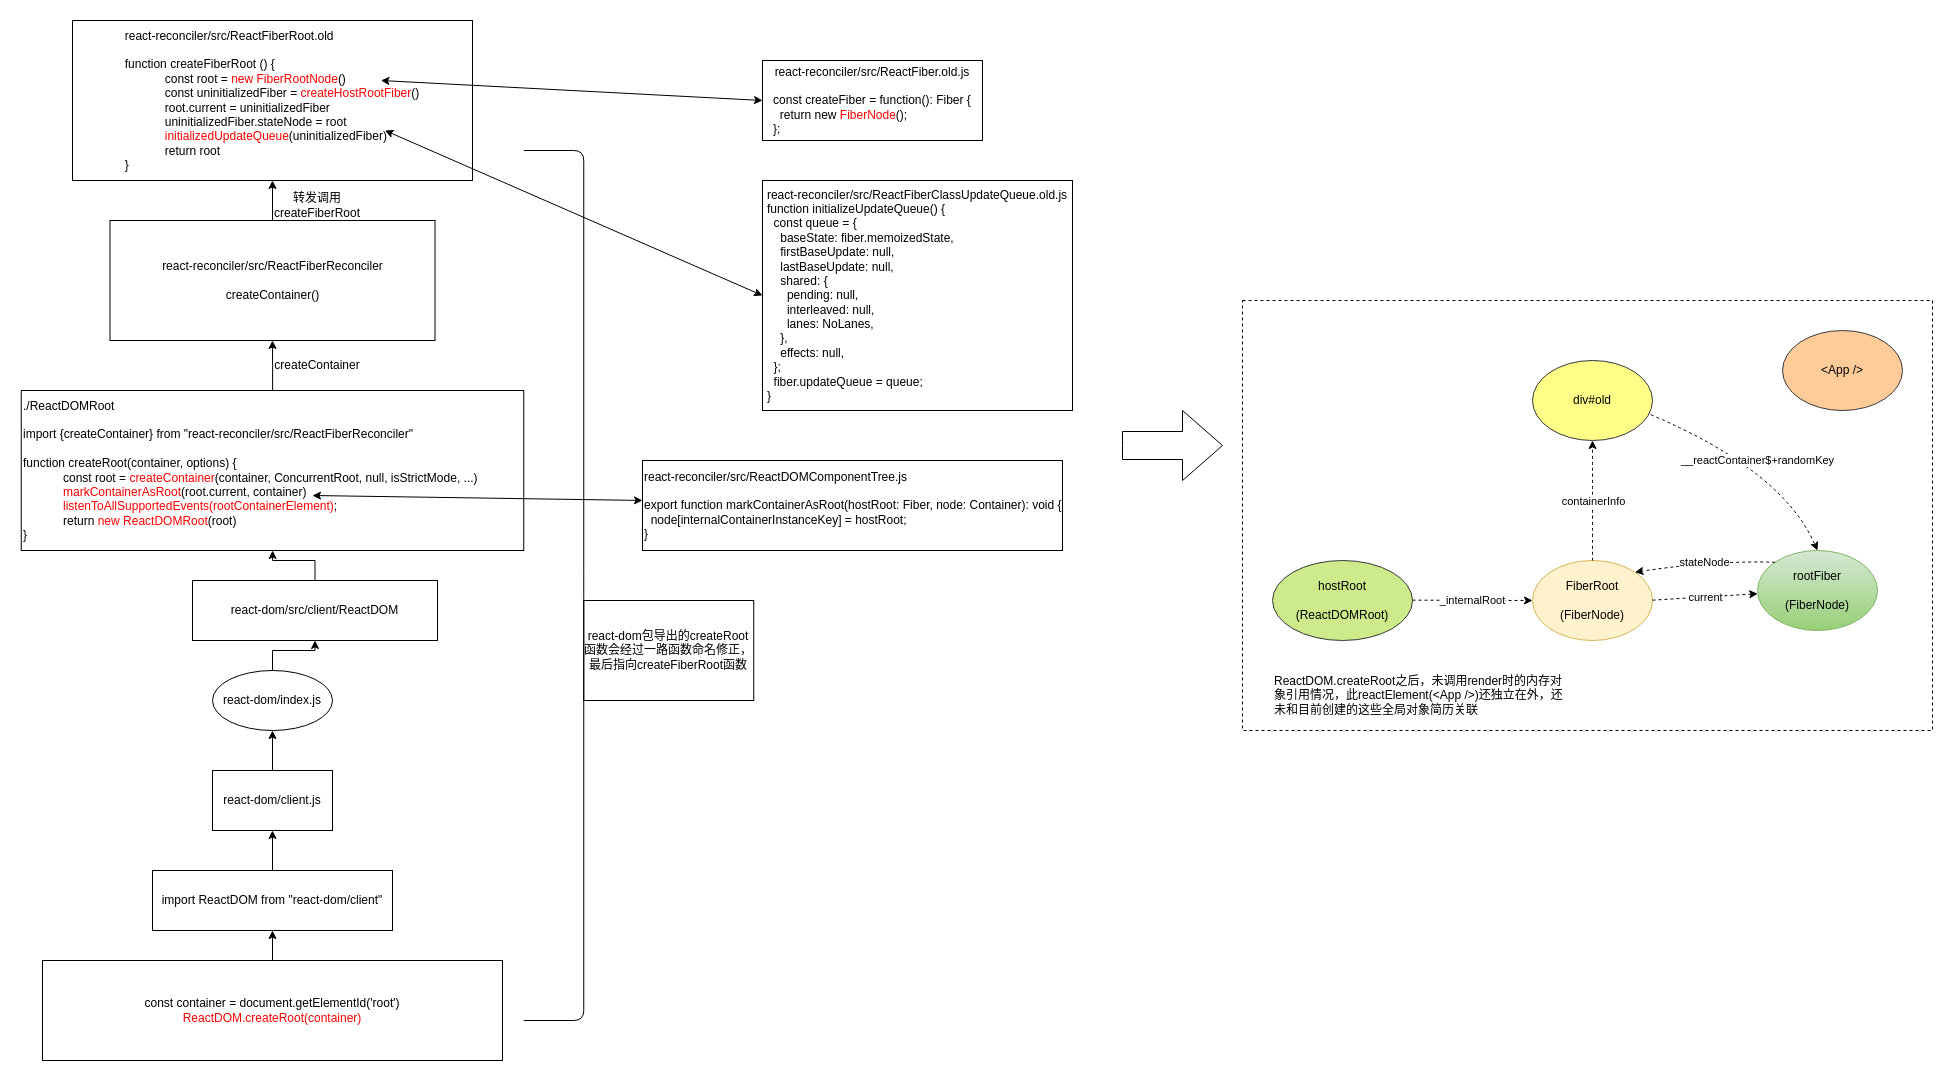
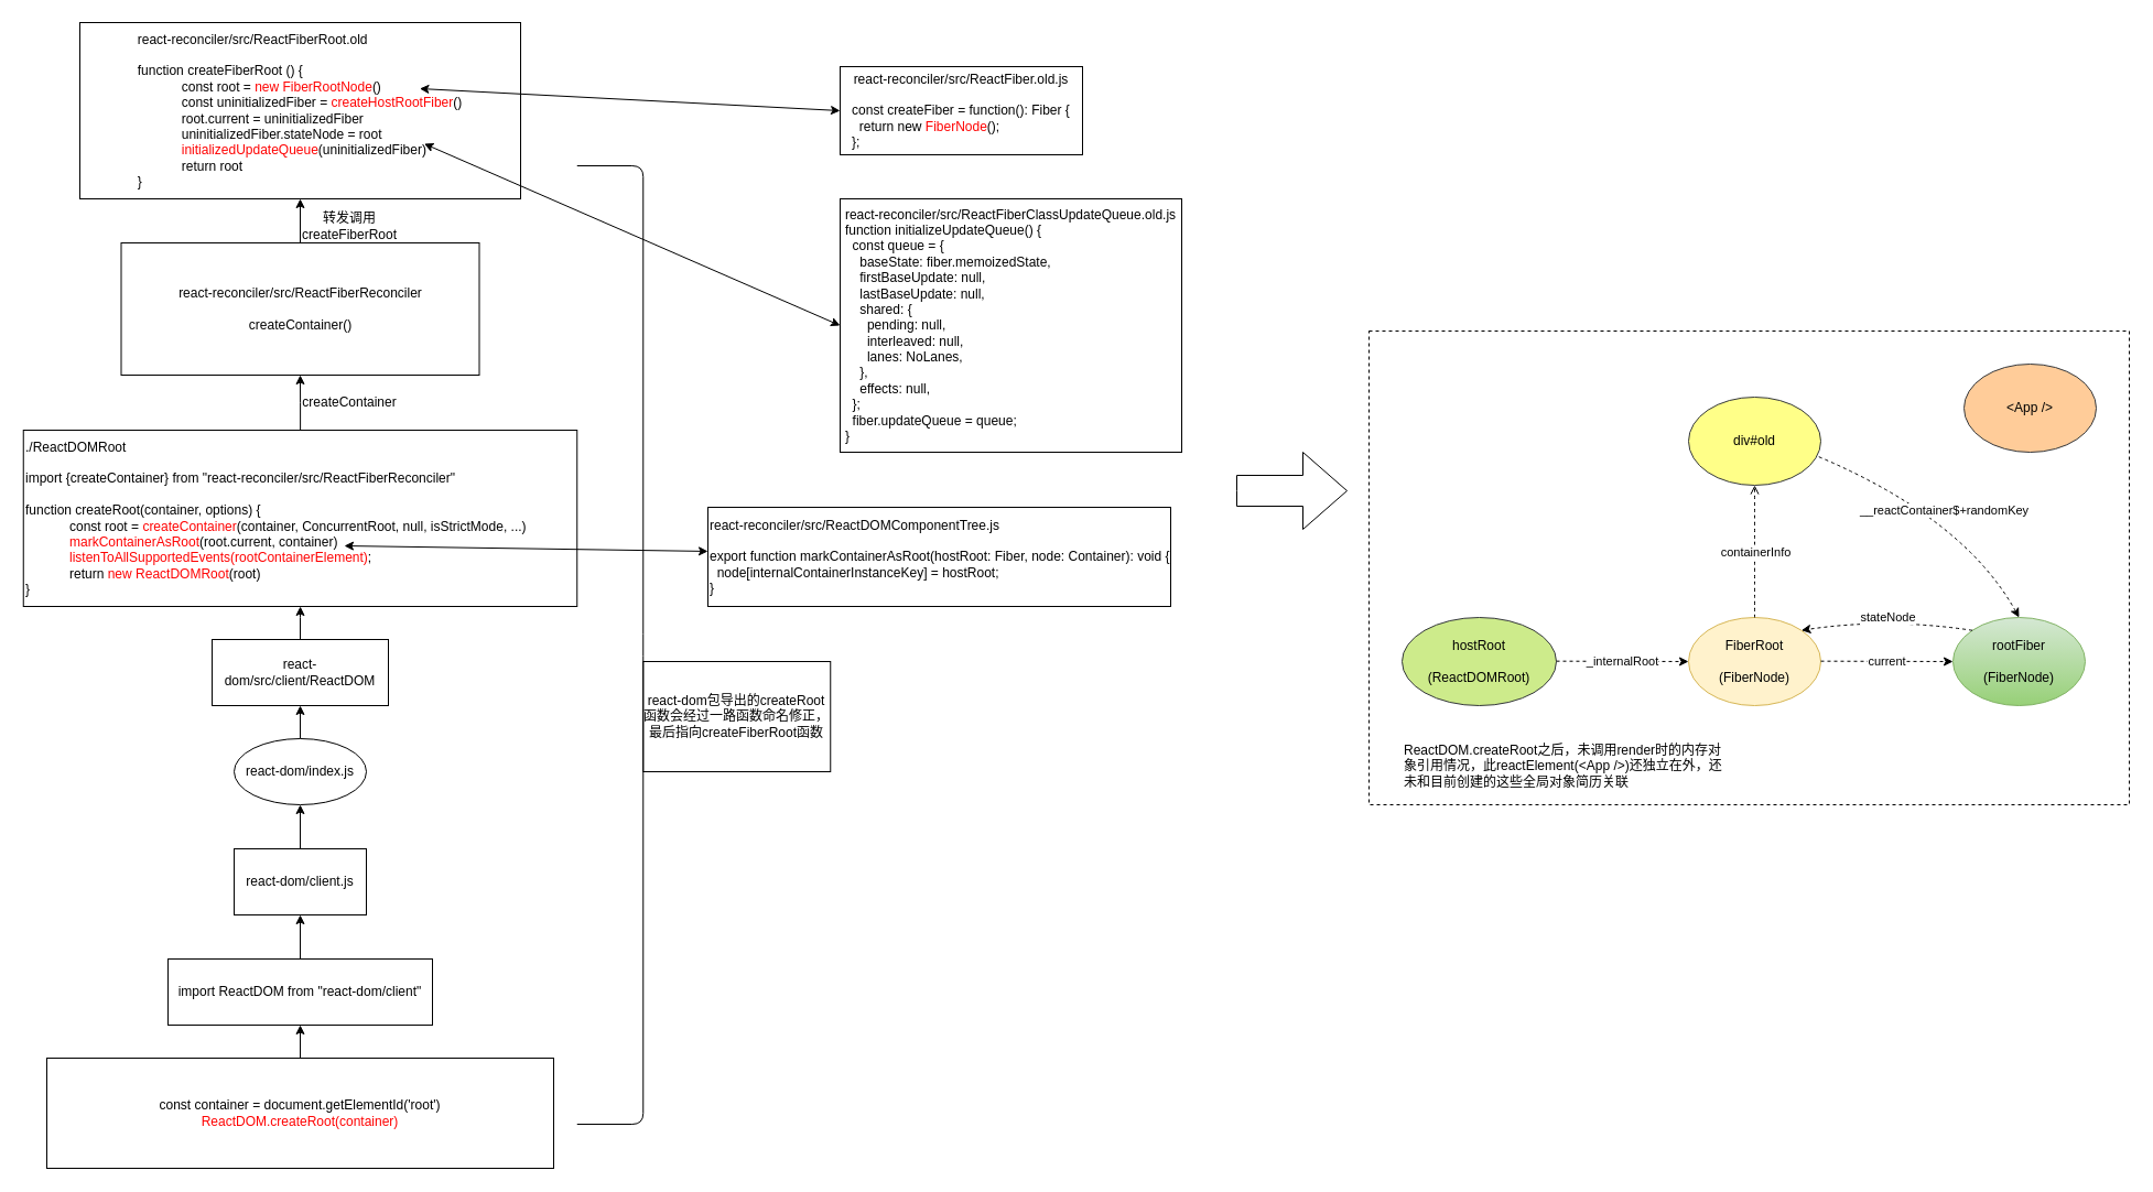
  <mxCell id="0" />
  <mxCell id="1" parent="0" />
  <mxCell id="2" value="" style="edgeStyle=orthogonalEdgeStyle;rounded=0;orthogonalLoop=1;jettySize=auto;html=1;" parent="1" source="3" target="7" edge="1"><mxGeometry relative="1" as="geometry" /></mxCell>
  <mxCell id="3" value="const container = document.getElementId('root')&lt;br&gt;&lt;font color=&quot;#ff0000&quot;&gt;ReactDOM.createRoot(container)&lt;/font&gt;" style="rounded=0;whiteSpace=wrap;html=1;" parent="1" vertex="1"><mxGeometry x="42" y="960" width="460" height="100" as="geometry" /></mxCell>
  <mxCell id="4" value="react-dom包导出的createRoot函数会经过一路函数命名修正，最后指向createFiberRoot函数" style="rounded=0;whiteSpace=wrap;html=1;" parent="1" vertex="1"><mxGeometry x="583.25" y="600" width="170" height="100" as="geometry" /></mxCell>
  <mxCell id="5" value="" style="edgeStyle=orthogonalEdgeStyle;rounded=0;orthogonalLoop=1;jettySize=auto;html=1;exitX=0.5;exitY=1;exitDx=0;exitDy=0;entryX=0.5;entryY=1;entryDx=0;entryDy=0;entryPerimeter=0;" parent="1" source="7" target="7" edge="1"><mxGeometry relative="1" as="geometry" /></mxCell>
  <mxCell id="6" value="" style="edgeStyle=orthogonalEdgeStyle;rounded=0;orthogonalLoop=1;jettySize=auto;html=1;" parent="1" source="7" target="9" edge="1"><mxGeometry relative="1" as="geometry" /></mxCell>
  <mxCell id="7" value="import ReactDOM from &quot;react-dom/client&quot;" style="rounded=0;whiteSpace=wrap;html=1;" parent="1" vertex="1"><mxGeometry x="152" y="870" width="240" height="60" as="geometry" /></mxCell>
  <mxCell id="8" value="" style="edgeStyle=orthogonalEdgeStyle;rounded=0;orthogonalLoop=1;jettySize=auto;html=1;" parent="1" source="9" target="11" edge="1"><mxGeometry relative="1" as="geometry" /></mxCell>
  <mxCell id="9" value="react-dom/client.js" style="rounded=0;whiteSpace=wrap;html=1;" parent="1" vertex="1"><mxGeometry x="212" y="770" width="120" height="60" as="geometry" /></mxCell>
  <mxCell id="10" value="" style="edgeStyle=orthogonalEdgeStyle;rounded=0;orthogonalLoop=1;jettySize=auto;html=1;" parent="1" source="11" target="13" edge="1"><mxGeometry relative="1" as="geometry" /></mxCell>
  <mxCell id="11" value="react-dom/index.js" style="ellipse;whiteSpace=wrap;html=1;" parent="1" vertex="1"><mxGeometry x="212" y="670" width="120" height="60" as="geometry" /></mxCell>
  <mxCell id="12" value="" style="edgeStyle=orthogonalEdgeStyle;rounded=0;orthogonalLoop=1;jettySize=auto;html=1;" parent="1" source="13" target="15" edge="1"><mxGeometry relative="1" as="geometry" /></mxCell>
- <mxCell id="13" value="react-dom/src/client/ReactDOM" style="rounded=0;whiteSpace=wrap;html=1;" parent="1" vertex="1"><mxGeometry x="192" y="580" width="245" height="60" as="geometry" /></mxCell>
+ <mxCell id="13" value="react-dom/src/client/ReactDOM" style="rounded=0;whiteSpace=wrap;html=1;" parent="1" vertex="1"><mxGeometry x="192" y="580" width="160" height="60" as="geometry" /></mxCell>
  <mxCell id="14" value="" style="edgeStyle=orthogonalEdgeStyle;rounded=0;orthogonalLoop=1;jettySize=auto;html=1;" parent="1" source="15" target="17" edge="1"><mxGeometry relative="1" as="geometry" /></mxCell>
  <mxCell id="15" value="./ReactDOMRoot&lt;br&gt;&lt;br&gt;import {createContainer} from &quot;react-reconciler/src/ReactFiberReconciler&quot;&lt;br&gt;&lt;br&gt;function createRoot(container, options) {&lt;br&gt;&lt;blockquote style=&quot;margin: 0 0 0 40px; border: none; padding: 0px;&quot;&gt;const root = &lt;font color=&quot;#ff0000&quot;&gt;createContainer&lt;/font&gt;(container, ConcurrentRoot, null, isStrictMode, ...)&lt;br&gt;&lt;font color=&quot;#ff0000&quot;&gt;markContainerAsRoot&lt;/font&gt;(root.current, container)&lt;br&gt;&lt;font color=&quot;#ff0000&quot;&gt;listenToAllSupportedEvents(rootContainerElement)&lt;/font&gt;;&lt;/blockquote&gt;&lt;blockquote style=&quot;margin: 0 0 0 40px; border: none; padding: 0px;&quot;&gt;return &lt;font color=&quot;#ff0000&quot;&gt;new ReactDOMRoot&lt;/font&gt;(root)&lt;/blockquote&gt;}" style="rounded=0;whiteSpace=wrap;html=1;align=left;" parent="1" vertex="1"><mxGeometry x="20.75" y="390" width="502.5" height="160" as="geometry" /></mxCell>
  <mxCell id="16" value="" style="edgeStyle=orthogonalEdgeStyle;rounded=0;orthogonalLoop=1;jettySize=auto;html=1;" parent="1" source="17" target="19" edge="1"><mxGeometry relative="1" as="geometry" /></mxCell>
  <mxCell id="17" value="react-reconciler/src/ReactFiberReconciler&lt;br&gt;&lt;br&gt;createContainer()" style="rounded=0;whiteSpace=wrap;html=1;align=center;" parent="1" vertex="1"><mxGeometry x="109.5" y="220" width="325" height="120" as="geometry" /></mxCell>
  <mxCell id="18" value="createContainer" style="text;html=1;strokeColor=none;fillColor=none;align=center;verticalAlign=middle;whiteSpace=wrap;rounded=0;" parent="1" vertex="1"><mxGeometry x="272" y="350" width="90" height="30" as="geometry" /></mxCell>
  <mxCell id="19" value="&lt;div style=&quot;text-align: left;&quot;&gt;&lt;span style=&quot;background-color: initial;&quot;&gt;react-reconciler/src/ReactFiberRoot.old&lt;/span&gt;&lt;/div&gt;&lt;br&gt;&lt;div style=&quot;text-align: left;&quot;&gt;&lt;span style=&quot;background-color: initial;&quot;&gt;function createFiberRoot&lt;/span&gt;&lt;font style=&quot;background-color: initial;&quot; color=&quot;#12ffb8&quot;&gt; &lt;/font&gt;&lt;span style=&quot;background-color: initial;&quot;&gt;() {&lt;/span&gt;&lt;/div&gt;&lt;blockquote style=&quot;margin: 0 0 0 40px; border: none; padding: 0px;&quot;&gt;&lt;div style=&quot;text-align: left;&quot;&gt;&lt;span style=&quot;background-color: initial;&quot;&gt;const root = &lt;/span&gt;&lt;font style=&quot;background-color: initial;&quot; color=&quot;#ff0000&quot;&gt;new FiberRootNode&lt;/font&gt;&lt;span style=&quot;background-color: initial;&quot;&gt;()&lt;/span&gt;&lt;/div&gt;&lt;div style=&quot;text-align: left;&quot;&gt;&lt;span style=&quot;background-color: initial;&quot;&gt;const uninitializedFiber = &lt;/span&gt;&lt;font style=&quot;background-color: initial;&quot; color=&quot;#ff0000&quot;&gt;createHostRootFiber&lt;/font&gt;&lt;span style=&quot;background-color: initial;&quot;&gt;()&lt;/span&gt;&lt;/div&gt;&lt;div style=&quot;text-align: left;&quot;&gt;&lt;span style=&quot;background-color: initial;&quot;&gt;root.current = uninitializedFiber&lt;/span&gt;&lt;/div&gt;&lt;div style=&quot;text-align: left;&quot;&gt;&lt;span style=&quot;background-color: initial;&quot;&gt;uninitializedFiber.stateNode = root&lt;/span&gt;&lt;/div&gt;&lt;font color=&quot;#ff0000&quot;&gt;&lt;div style=&quot;text-align: left;&quot;&gt;&lt;font style=&quot;background-color: initial;&quot; color=&quot;#ff0000&quot;&gt;initializedUpdateQueue&lt;/font&gt;&lt;span style=&quot;background-color: initial; color: rgb(0, 0, 0);&quot;&gt;(uninitializedFiber)&lt;/span&gt;&lt;/div&gt;&lt;/font&gt;&lt;div style=&quot;text-align: left;&quot;&gt;&lt;span style=&quot;background-color: initial;&quot;&gt;return root&lt;/span&gt;&lt;/div&gt;&lt;/blockquote&gt;&lt;div style=&quot;text-align: left;&quot;&gt;&lt;span style=&quot;background-color: initial;&quot;&gt;}&lt;/span&gt;&lt;/div&gt;" style="rounded=0;whiteSpace=wrap;html=1;align=center;" parent="1" vertex="1"><mxGeometry x="72" y="20" width="400" height="160" as="geometry" /></mxCell>
  <mxCell id="20" value="" style="shape=curlyBracket;whiteSpace=wrap;html=1;rounded=1;flipH=1;labelPosition=right;verticalLabelPosition=middle;align=left;verticalAlign=middle;size=0;" parent="1" vertex="1"><mxGeometry x="523.25" y="150" width="60" height="870" as="geometry" /></mxCell>
  <mxCell id="21" value="转发调用createFiberRoot" style="text;html=1;strokeColor=none;fillColor=none;align=center;verticalAlign=middle;whiteSpace=wrap;rounded=0;" parent="1" vertex="1"><mxGeometry x="262" y="190" width="110" height="30" as="geometry" /></mxCell>
  <mxCell id="22" value="react-reconciler/src/ReactFiber.old.js&lt;br&gt;&amp;nbsp;&lt;br&gt;&lt;div style=&quot;text-align: left;&quot;&gt;const createFiber = function(&lt;span style=&quot;background-color: initial;&quot;&gt;): Fiber {&lt;/span&gt;&lt;/div&gt;&lt;div style=&quot;text-align: left;&quot;&gt;&amp;nbsp; return new &lt;font color=&quot;#ff0000&quot;&gt;FiberNode&lt;/font&gt;();&lt;/div&gt;&lt;div style=&quot;text-align: left;&quot;&gt;};&lt;/div&gt;" style="rounded=0;whiteSpace=wrap;html=1;" parent="1" vertex="1"><mxGeometry x="762" y="60" width="220" height="80" as="geometry" /></mxCell>
  <mxCell id="23" value="" style="endArrow=classic;startArrow=classic;html=1;rounded=0;exitX=0.771;exitY=0.375;exitDx=0;exitDy=0;exitPerimeter=0;entryX=0;entryY=0.5;entryDx=0;entryDy=0;" parent="1" source="19" target="22" edge="1"><mxGeometry width="50" height="50" relative="1" as="geometry"><mxPoint x="522" y="80" as="sourcePoint" /><mxPoint x="572" y="30" as="targetPoint" /></mxGeometry></mxCell>
  <mxCell id="24" value="" style="endArrow=classic;startArrow=classic;html=1;rounded=0;entryX=0;entryY=0.5;entryDx=0;entryDy=0;" parent="1" target="25" edge="1"><mxGeometry width="50" height="50" relative="1" as="geometry"><mxPoint x="384.5" y="130" as="sourcePoint" /><mxPoint x="692" y="180.204" as="targetPoint" /></mxGeometry></mxCell>
  <mxCell id="25" value="react-reconciler/src/ReactFiberClassUpdateQueue.old.js&lt;br&gt;&lt;div style=&quot;text-align: left;&quot;&gt;&lt;span style=&quot;background-color: initial;&quot;&gt;function initializeUpdateQueue() {&lt;/span&gt;&lt;/div&gt;&lt;div style=&quot;text-align: left;&quot;&gt;&lt;span style=&quot;background-color: initial;&quot;&gt;&amp;nbsp; const queue = {&lt;/span&gt;&lt;/div&gt;&lt;div style=&quot;text-align: left;&quot;&gt;&amp;nbsp; &amp;nbsp; baseState: fiber.memoizedState,&lt;/div&gt;&lt;div style=&quot;text-align: left;&quot;&gt;&amp;nbsp; &amp;nbsp; firstBaseUpdate: null,&lt;/div&gt;&lt;div style=&quot;text-align: left;&quot;&gt;&amp;nbsp; &amp;nbsp; lastBaseUpdate: null,&lt;/div&gt;&lt;div style=&quot;text-align: left;&quot;&gt;&amp;nbsp; &amp;nbsp; shared: {&lt;/div&gt;&lt;div style=&quot;text-align: left;&quot;&gt;&amp;nbsp; &amp;nbsp; &amp;nbsp; pending: null,&lt;/div&gt;&lt;div style=&quot;text-align: left;&quot;&gt;&amp;nbsp; &amp;nbsp; &amp;nbsp; interleaved: null,&lt;/div&gt;&lt;div style=&quot;text-align: left;&quot;&gt;&amp;nbsp; &amp;nbsp; &amp;nbsp; lanes: NoLanes,&lt;/div&gt;&lt;div style=&quot;text-align: left;&quot;&gt;&amp;nbsp; &amp;nbsp; },&lt;/div&gt;&lt;div style=&quot;text-align: left;&quot;&gt;&amp;nbsp; &amp;nbsp; effects: null,&lt;/div&gt;&lt;div style=&quot;text-align: left;&quot;&gt;&amp;nbsp; };&lt;/div&gt;&lt;div style=&quot;text-align: left;&quot;&gt;&amp;nbsp; fiber.updateQueue = queue;&lt;/div&gt;&lt;div style=&quot;text-align: left;&quot;&gt;&lt;span style=&quot;background-color: initial;&quot;&gt;}&lt;/span&gt;&lt;/div&gt;" style="rounded=0;whiteSpace=wrap;html=1;" parent="1" vertex="1"><mxGeometry x="762" y="180" width="310" height="230" as="geometry" /></mxCell>
  <mxCell id="26" value="react-reconciler/src/ReactDOMComponentTree.js&lt;br&gt;&lt;br&gt;&lt;div&gt;export function markContainerAsRoot(hostRoot: Fiber, node: Container): void {&lt;/div&gt;&lt;div&gt;&amp;nbsp; node[internalContainerInstanceKey] = hostRoot;&lt;/div&gt;&lt;div style=&quot;&quot;&gt;}&lt;/div&gt;" style="rounded=0;whiteSpace=wrap;html=1;align=left;" parent="1" vertex="1"><mxGeometry x="642" y="460" width="420" height="90" as="geometry" /></mxCell>
  <mxCell id="27" value="" style="endArrow=classic;startArrow=classic;html=1;rounded=0;entryX=0;entryY=0.444;entryDx=0;entryDy=0;entryPerimeter=0;" parent="1" target="26" edge="1"><mxGeometry width="50" height="50" relative="1" as="geometry"><mxPoint x="312" y="495" as="sourcePoint" /><mxPoint x="362" y="445" as="targetPoint" /></mxGeometry></mxCell>
  <mxCell id="28" value="" style="rounded=0;whiteSpace=wrap;html=1;dashed=1;" vertex="1" parent="1"><mxGeometry x="1242" y="300" width="690" height="430" as="geometry" /></mxCell>
  <mxCell id="29" value="div#old" style="ellipse;whiteSpace=wrap;html=1;fillColor=#ffff88;strokeColor=#36393d;" vertex="1" parent="1"><mxGeometry x="1532" y="360" width="120" height="80" as="geometry" /></mxCell>
  <mxCell id="30" value="FiberRoot&lt;br&gt;&lt;br&gt;(FiberNode)" style="ellipse;whiteSpace=wrap;html=1;fillColor=#fff2cc;strokeColor=#d6b656;" vertex="1" parent="1"><mxGeometry x="1532" y="560" width="120" height="80" as="geometry" /></mxCell>
  <mxCell id="31" value="hostRoot&lt;br&gt;&lt;br&gt;(ReactDOMRoot)" style="ellipse;whiteSpace=wrap;html=1;fillColor=#cdeb8b;strokeColor=#36393d;" vertex="1" parent="1"><mxGeometry x="1272" y="560" width="140" height="80" as="geometry" /></mxCell>
- <mxCell id="32" value="rootFiber&lt;br&gt;&lt;br&gt;(FiberNode)" style="ellipse;whiteSpace=wrap;html=1;fillColor=#d5e8d4;strokeColor=#82b366;gradientColor=#97d077;" vertex="1" parent="1"><mxGeometry x="1757" y="550" width="120" height="80" as="geometry" /></mxCell>
+ <mxCell id="32" value="rootFiber&lt;br&gt;&lt;br&gt;(FiberNode)" style="ellipse;whiteSpace=wrap;html=1;fillColor=#d5e8d4;strokeColor=#82b366;gradientColor=#97d077;" vertex="1" parent="1"><mxGeometry x="1772" y="560" width="120" height="80" as="geometry" /></mxCell>
  <mxCell id="33" value="" style="endArrow=classic;html=1;rounded=0;entryX=0;entryY=0.5;entryDx=0;entryDy=0;dashed=1;" edge="1" parent="1" target="30"><mxGeometry relative="1" as="geometry"><mxPoint x="1412" y="599.66" as="sourcePoint" /><mxPoint x="1512" y="599.66" as="targetPoint" /></mxGeometry></mxCell>
  <mxCell id="34" value="_internalRoot" style="edgeLabel;resizable=0;html=1;align=center;verticalAlign=middle;" connectable="0" vertex="1" parent="33"><mxGeometry relative="1" as="geometry" /></mxCell>
  <mxCell id="35" value="" style="endArrow=classic;html=1;rounded=0;dashed=1;" edge="1" parent="1" target="32"><mxGeometry relative="1" as="geometry"><mxPoint x="1652" y="599.66" as="sourcePoint" /><mxPoint x="1752" y="599.66" as="targetPoint" /></mxGeometry></mxCell>
  <mxCell id="36" value="current" style="edgeLabel;resizable=0;html=1;align=center;verticalAlign=middle;" connectable="0" vertex="1" parent="35"><mxGeometry relative="1" as="geometry" /></mxCell>
  <mxCell id="37" value="" style="endArrow=classic;html=1;exitX=0;exitY=0;exitDx=0;exitDy=0;entryX=1;entryY=0;entryDx=0;entryDy=0;curved=1;dashed=1;" edge="1" parent="1" source="32" target="30"><mxGeometry relative="1" as="geometry"><mxPoint x="1462" y="550" as="sourcePoint" /><mxPoint x="1562" y="550" as="targetPoint" /><Array as="points"><mxPoint x="1712" y="560" /></Array></mxGeometry></mxCell>
  <mxCell id="38" value="stateNode" style="edgeLabel;resizable=0;html=1;align=center;verticalAlign=middle;" connectable="0" vertex="1" parent="37"><mxGeometry relative="1" as="geometry" /></mxCell>
- <mxCell id="39" value="" style="endArrow=classic;html=1;entryX=0.5;entryY=1;entryDx=0;entryDy=0;curved=1;dashed=1;" edge="1" parent="1" source="30" target="29"><mxGeometry relative="1" as="geometry"><mxPoint x="1462" y="550" as="sourcePoint" /><mxPoint x="1562" y="550" as="targetPoint" /></mxGeometry></mxCell>
+ <mxCell id="39" value="" style="endArrow=open;html=1;entryX=0.5;entryY=1;entryDx=0;entryDy=0;curved=1;dashed=1;" edge="1" parent="1" source="30" target="29"><mxGeometry relative="1" as="geometry"><mxPoint x="1462" y="550" as="sourcePoint" /><mxPoint x="1562" y="550" as="targetPoint" /></mxGeometry></mxCell>
  <mxCell id="40" value="containerInfo" style="edgeLabel;resizable=0;html=1;align=center;verticalAlign=middle;" connectable="0" vertex="1" parent="39"><mxGeometry relative="1" as="geometry" /></mxCell>
  <mxCell id="41" value="" style="endArrow=classic;html=1;exitX=0.977;exitY=0.677;exitDx=0;exitDy=0;exitPerimeter=0;entryX=0.5;entryY=0;entryDx=0;entryDy=0;dashed=1;curved=1;" edge="1" parent="1" target="32"><mxGeometry relative="1" as="geometry"><mxPoint x="1650.24" y="414.16" as="sourcePoint" /><mxPoint x="1803.04" y="560" as="targetPoint" /><Array as="points"><mxPoint x="1782" y="470" /></Array></mxGeometry></mxCell>
  <mxCell id="42" value="__reactContainer$+randomKey" style="edgeLabel;resizable=0;html=1;align=center;verticalAlign=middle;" connectable="0" vertex="1" parent="41"><mxGeometry relative="1" as="geometry" /></mxCell>
  <mxCell id="43" value="&amp;lt;App /&amp;gt;" style="ellipse;whiteSpace=wrap;html=1;fillColor=#ffcc99;strokeColor=#36393d;" vertex="1" parent="1"><mxGeometry x="1782" y="330" width="120" height="80" as="geometry" /></mxCell>
  <mxCell id="44" value="ReactDOM.createRoot之后，未调用render时的内存对象引用情况，此reactElement(&amp;lt;App /&amp;gt;)还独立在外，还未和目前创建的这些全局对象简历关联" style="text;html=1;strokeColor=none;fillColor=none;align=left;verticalAlign=middle;whiteSpace=wrap;rounded=0;" vertex="1" parent="1"><mxGeometry x="1272" y="680" width="300" height="30" as="geometry" /></mxCell>
  <mxCell id="45" value="" style="html=1;shadow=0;dashed=0;align=center;verticalAlign=middle;shape=mxgraph.arrows2.arrow;dy=0.6;dx=40;notch=0;" vertex="1" parent="1"><mxGeometry x="1122" y="410" width="100" height="70" as="geometry" /></mxCell>
